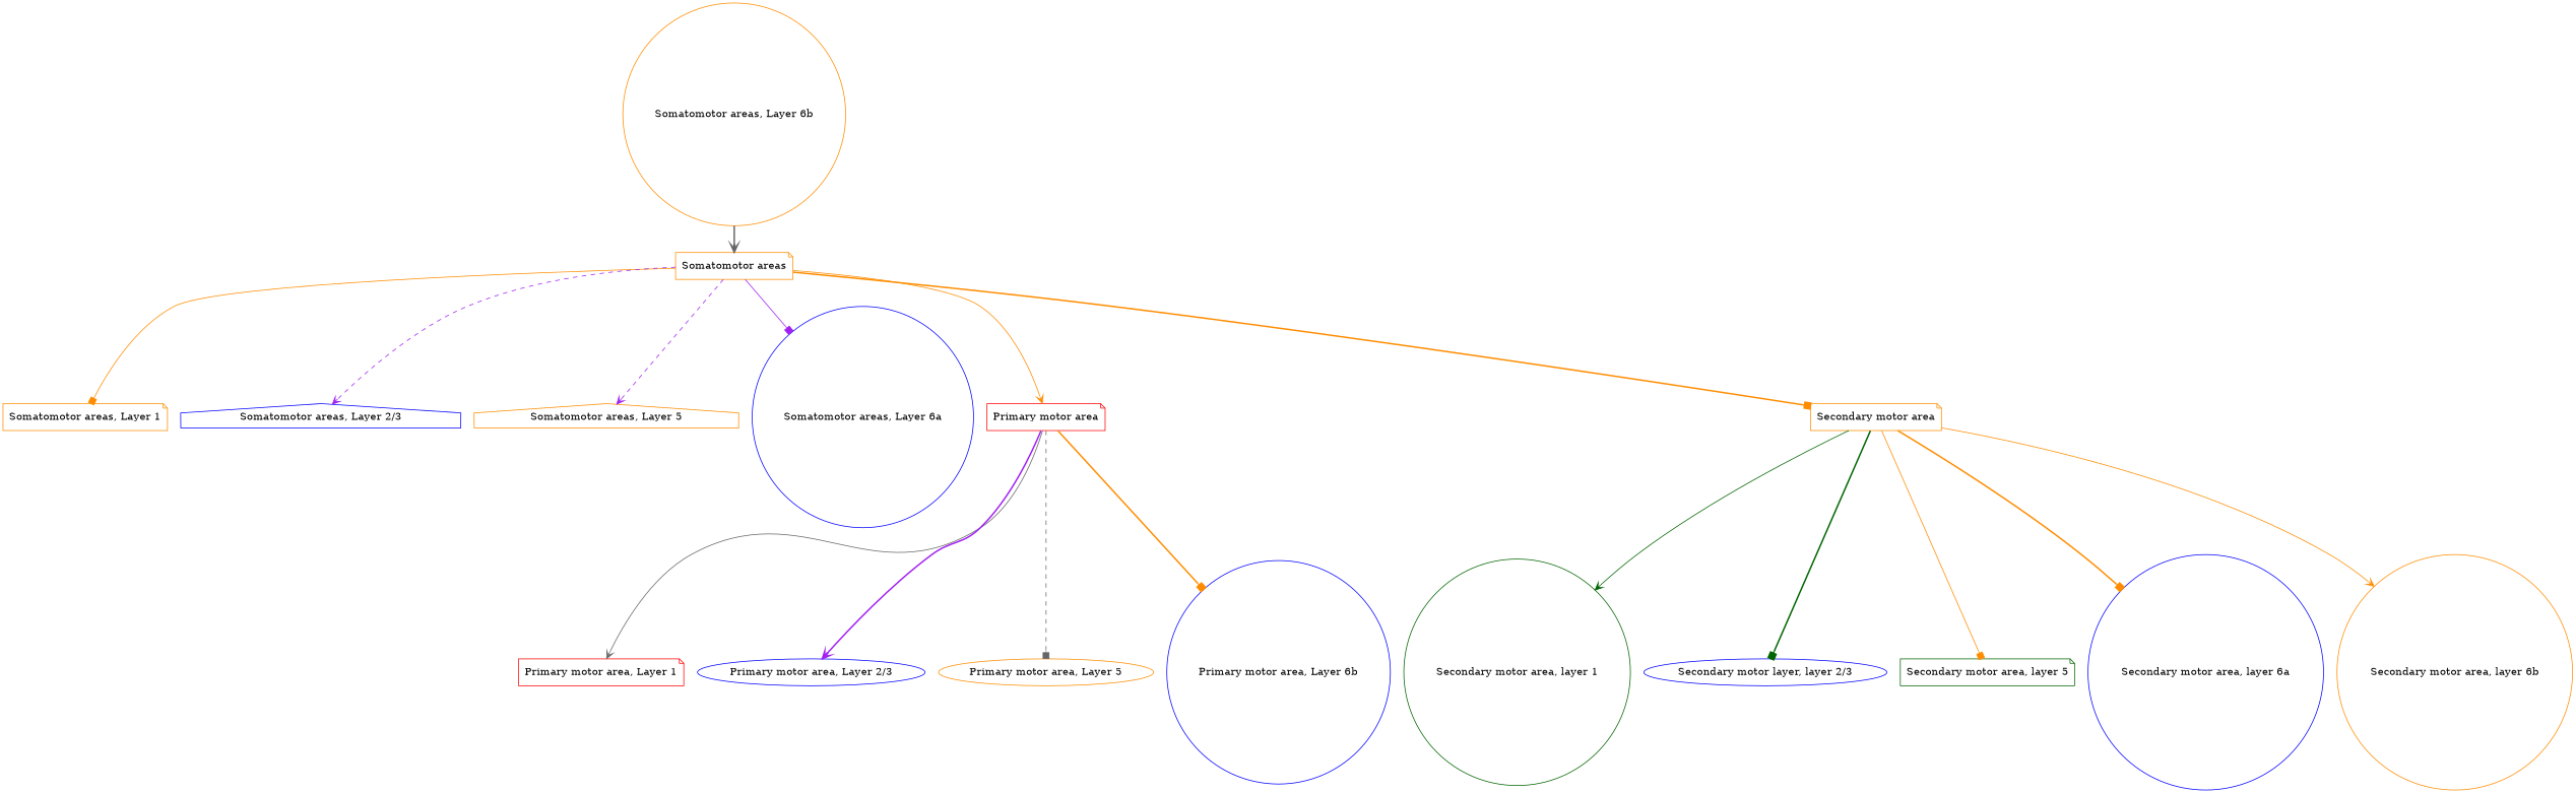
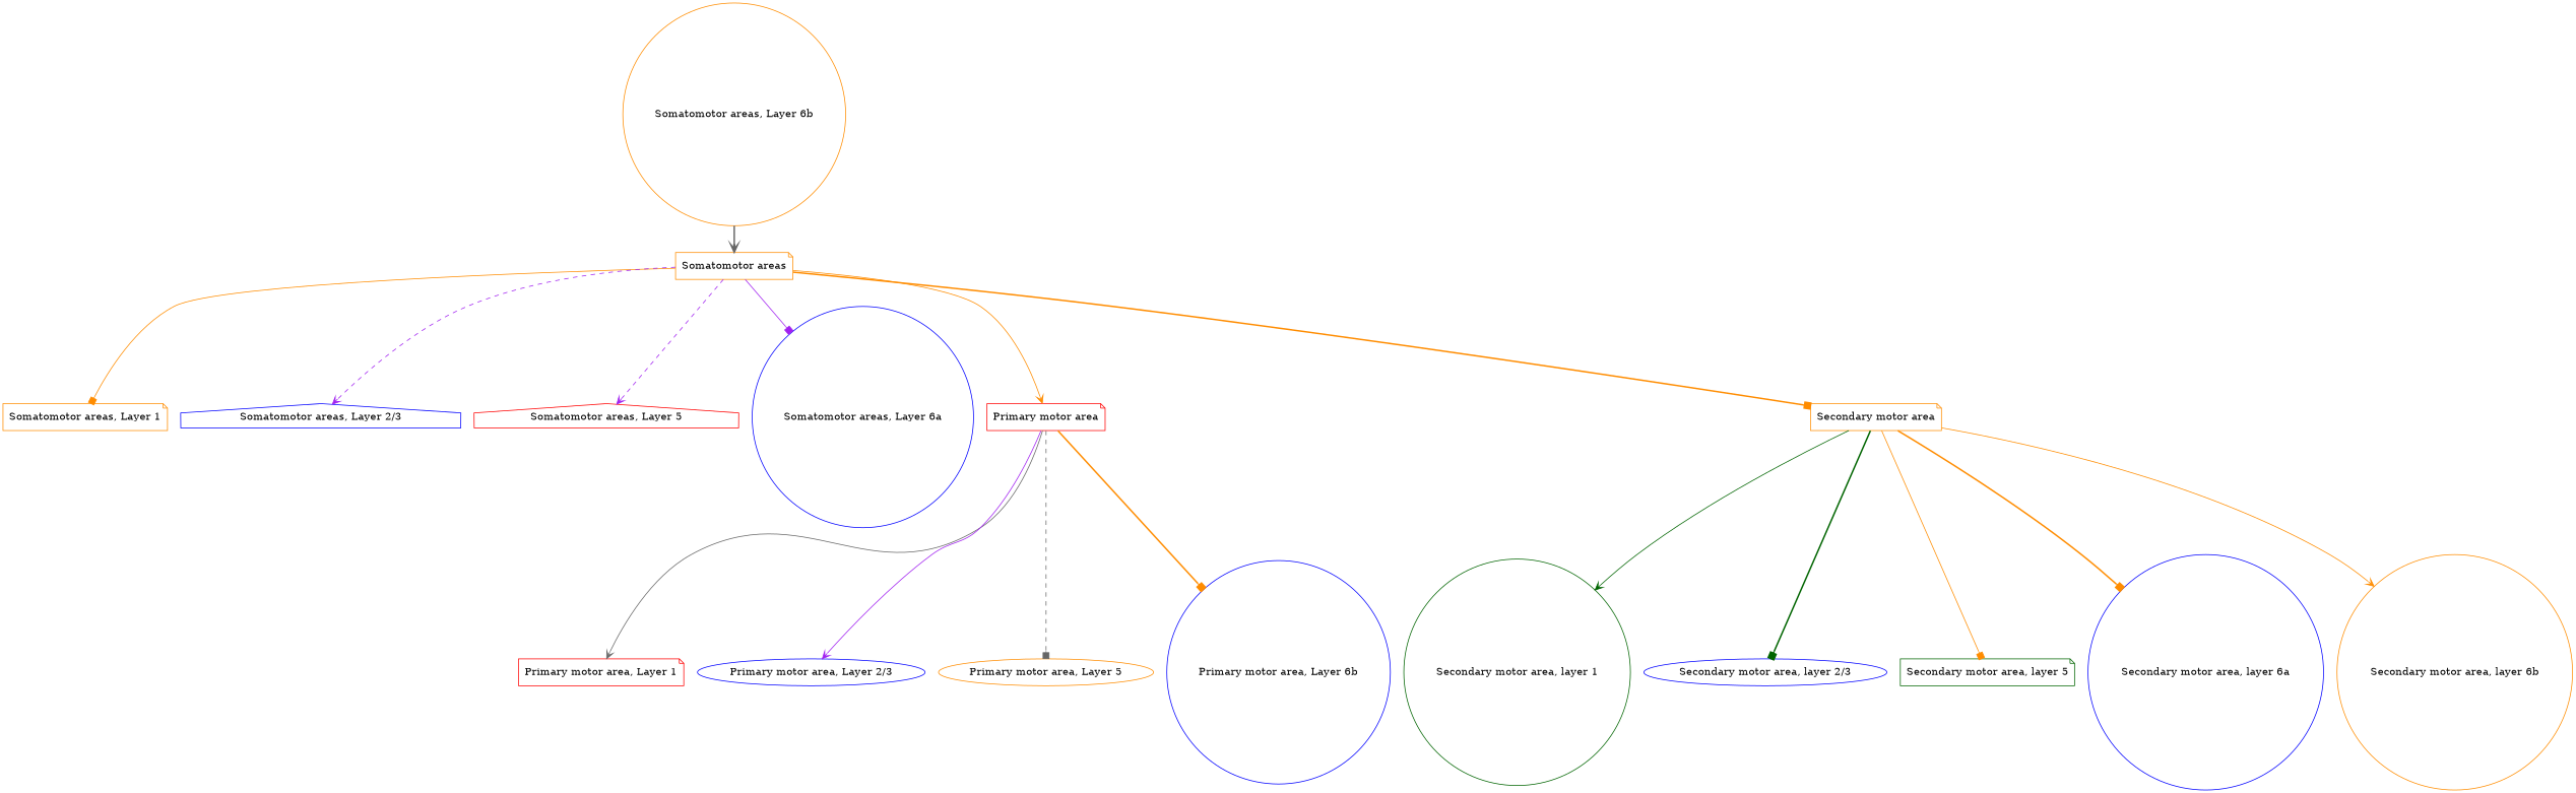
  digraph {
    node [color=darkorange shape=note]
    edge [arrowhead=box color=darkorange style=solid]
    "Somatomotor areas"
    "Somatomotor areas, Layer 1"
    "Somatomotor areas, Layer 2/3" [color=blue shape=house]
-   "Somatomotor areas, Layer 5" [shape=house]
+   "Somatomotor areas, Layer 5" [color=red shape=house]
    "Somatomotor areas, Layer 6a" [color=blue shape=circle]
    "Primary motor area" [color=red]
    "Secondary motor area"
    "Somatomotor areas, Layer 6b" [shape=circle]
    "Primary motor area, Layer 1" [color=red]
    "Primary motor area, Layer 2/3" [color=blue shape=ellipse]
    "Primary motor area, Layer 5" [shape=ellipse]
    "Primary motor area, Layer 6b" [color=blue shape=circle]
    "Secondary motor area, layer 1" [color=darkgreen shape=circle]
-   "Secondary motor area, layer 2/3" [color=blue shape=ellipse label="Secondary motor layer, layer 2/3"]
+   "Secondary motor area, layer 2/3" [color=blue shape=ellipse]
    "Secondary motor area, layer 5" [color=darkgreen]
    "Secondary motor area, layer 6a" [color=blue shape=circle]
    "Secondary motor area, layer 6b" [shape=circle]
    "Somatomotor areas" -> "Somatomotor areas, Layer 1"
    "Somatomotor areas" -> "Somatomotor areas, Layer 2/3" [arrowhead=vee color=purple style=dashed]
    "Somatomotor areas" -> "Somatomotor areas, Layer 5" [arrowhead=vee color=purple style=dashed]
    "Somatomotor areas" -> "Somatomotor areas, Layer 6a" [color=purple]
    "Somatomotor areas" -> "Primary motor area" [arrowhead=vee]
    "Somatomotor areas" -> "Secondary motor area" [style=bold]
    "Primary motor area" -> "Primary motor area, Layer 1" [arrowhead=vee color=gray40]
-   "Primary motor area" -> "Primary motor area, Layer 2/3" [arrowhead=vee color=purple style=bold]
+   "Primary motor area" -> "Primary motor area, Layer 2/3" [arrowhead=vee color=purple]
    "Primary motor area" -> "Primary motor area, Layer 5" [color=gray40 style=dashed]
    "Primary motor area" -> "Primary motor area, Layer 6b" [style=bold]
    "Secondary motor area" -> "Secondary motor area, layer 1" [arrowhead=vee color=darkgreen]
    "Secondary motor area" -> "Secondary motor area, layer 2/3" [color=darkgreen style=bold]
    "Secondary motor area" -> "Secondary motor area, layer 5"
    "Secondary motor area" -> "Secondary motor area, layer 6a" [style=bold]
    "Secondary motor area" -> "Secondary motor area, layer 6b" [arrowhead=vee]
    "Somatomotor areas, Layer 6b" -> "Somatomotor areas" [arrowhead=vee color=gray40 style=bold]
  }
